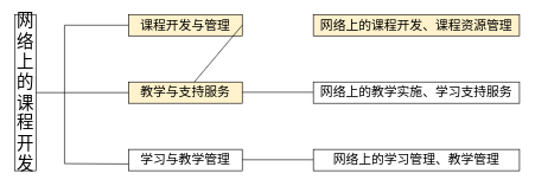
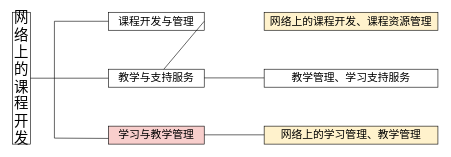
  <mxCell id="0" />
  <mxCell id="1" parent="0" />
  <mxCell id="2" value="&lt;font style=&quot;font-size: 24px&quot;&gt;网络上的课程开发&lt;/font&gt;" parent="1" style="rounded=0;whiteSpace=wrap;html=1;direction=south;" vertex="1"><mxGeometry width="30" as="geometry" x="20" y="20" height="220" /></mxCell>
- <mxCell id="3" value="&lt;font style=&quot;font-size: 18px&quot;&gt;课程开发与管理&lt;/font&gt;" parent="1" style="rounded=0;whiteSpace=wrap;html=1;fillColor=#fff2cc;" vertex="1"><mxGeometry width="160" as="geometry" x="180" y="20" height="30" /></mxCell>
- <mxCell id="4" value="&lt;font style=&quot;font-size: 18px&quot;&gt;教学与支持服务&lt;/font&gt;" parent="1" style="rounded=0;whiteSpace=wrap;html=1;fillColor=#fff2cc;" vertex="1"><mxGeometry width="160" as="geometry" x="180" y="115" height="30" /></mxCell>
- <mxCell id="5" value="&lt;font style=&quot;font-size: 18px&quot;&gt;学习与教学管理&lt;/font&gt;" parent="1" style="rounded=0;whiteSpace=wrap;html=1;" vertex="1"><mxGeometry width="160" as="geometry" x="180" y="210" height="30" /></mxCell>
+ <mxCell id="3" value="&lt;font style=&quot;font-size: 18px&quot;&gt;课程开发与管理&lt;/font&gt;" parent="1" style="rounded=0;whiteSpace=wrap;html=1;" vertex="1"><mxGeometry width="160" as="geometry" x="180" y="20" height="30" /></mxCell>
+ <mxCell id="4" value="&lt;font style=&quot;font-size: 18px&quot;&gt;教学与支持服务&lt;/font&gt;" parent="1" style="rounded=0;whiteSpace=wrap;html=1;" vertex="1"><mxGeometry width="160" as="geometry" x="180" y="115" height="30" /></mxCell>
+ <mxCell id="5" value="&lt;font style=&quot;font-size: 18px&quot;&gt;学习与教学管理&lt;/font&gt;" parent="1" style="rounded=0;whiteSpace=wrap;html=1;fillColor=#f8cecc;" vertex="1"><mxGeometry width="160" as="geometry" x="180" y="210" height="30" /></mxCell>
  <mxCell id="6" value="&lt;font style=&quot;font-size: 18px&quot;&gt;网络上的课程开发、课程资源管理&lt;/font&gt;" parent="1" style="rounded=0;whiteSpace=wrap;html=1;fillColor=#fff2cc;" vertex="1"><mxGeometry width="290" as="geometry" x="440" y="20" height="30" /></mxCell>
- <mxCell id="7" value="&lt;font style=&quot;font-size: 18px&quot;&gt;网络上的教学实施、学习支持服务&lt;/font&gt;" parent="1" style="rounded=0;whiteSpace=wrap;html=1;" vertex="1"><mxGeometry width="290" as="geometry" x="440" y="115" height="30" /></mxCell>
- <mxCell id="8" value="&lt;font style=&quot;font-size: 18px&quot;&gt;网络上的学习管理、教学管理&lt;/font&gt;" parent="1" style="rounded=0;whiteSpace=wrap;html=1;" vertex="1"><mxGeometry width="290" as="geometry" x="440" y="210" height="30" /></mxCell>
+ <mxCell id="7" value="&lt;font style=&quot;font-size: 18px&quot;&gt;教学管理、学习支持服务&lt;/font&gt;" parent="1" style="rounded=0;whiteSpace=wrap;html=1;" vertex="1"><mxGeometry width="290" as="geometry" x="440" y="115" height="30" /></mxCell>
+ <mxCell id="8" value="&lt;font style=&quot;font-size: 18px&quot;&gt;网络上的学习管理、教学管理&lt;/font&gt;" parent="1" style="rounded=0;whiteSpace=wrap;html=1;fillColor=#fff2cc;" vertex="1"><mxGeometry width="290" as="geometry" x="440" y="210" height="30" /></mxCell>
  <mxCell id="9" value="" parent="1" style="endArrow=none;html=1;entryX=0;entryY=0.5;entryDx=0;entryDy=0;" edge="1" target="3"><mxGeometry width="50" as="geometry" height="50" relative="1"><mxPoint as="sourcePoint" x="90" y="35" /><mxPoint as="targetPoint" x="180" y="40" /></mxGeometry></mxCell>
  <mxCell id="10" value="" parent="1" style="endArrow=none;html=1;" edge="1"><mxGeometry width="50" as="geometry" height="50" relative="1"><mxPoint as="sourcePoint" x="90" y="230" /><mxPoint as="targetPoint" x="90" y="35" /></mxGeometry></mxCell>
  <mxCell id="11" value="" parent="1" style="endArrow=none;html=1;" edge="1"><mxGeometry width="50" as="geometry" height="50" relative="1"><mxPoint as="sourcePoint" x="90" y="230" /><mxPoint as="targetPoint" x="180" y="230.5" /></mxGeometry></mxCell>
  <mxCell id="12" value="" parent="1" style="endArrow=none;html=1;exitX=0.5;exitY=0;exitDx=0;exitDy=0;" edge="1" source="2"><mxGeometry width="50" as="geometry" height="50" relative="1"><mxPoint as="sourcePoint" x="20" y="310" /><mxPoint as="targetPoint" x="90" y="130" /></mxGeometry></mxCell>
  <mxCell id="13" value="" parent="1" style="endArrow=none;html=1;entryX=0;entryY=0.5;entryDx=0;entryDy=0;" edge="1" target="4"><mxGeometry width="50" as="geometry" height="50" relative="1"><mxPoint as="sourcePoint" x="90" y="130" /><mxPoint as="targetPoint" x="70" y="260" /></mxGeometry></mxCell>
  <mxCell id="14" value="" parent="1" style="endArrow=none;html=1;exitX=1;exitY=0.5;exitDx=0;exitDy=0;" edge="1" target="4" source="3"><mxGeometry width="50" as="geometry" height="50" relative="1"><mxPoint as="sourcePoint" x="20" y="310" /><mxPoint as="targetPoint" x="70" y="260" /></mxGeometry></mxCell>
  <mxCell id="15" value="" parent="1" style="endArrow=none;html=1;entryX=0;entryY=0.5;entryDx=0;entryDy=0;exitX=1;exitY=0.5;exitDx=0;exitDy=0;" edge="1"><mxGeometry width="50" as="geometry" height="50" relative="1"><mxPoint as="sourcePoint" x="340" y="129.5" /><mxPoint as="targetPoint" x="440" y="129.5" /></mxGeometry></mxCell>
  <mxCell id="16" value="" parent="1" style="endArrow=none;html=1;entryX=0;entryY=0.5;entryDx=0;entryDy=0;exitX=1;exitY=0.5;exitDx=0;exitDy=0;" edge="1"><mxGeometry width="50" as="geometry" height="50" relative="1"><mxPoint as="sourcePoint" x="340" y="224.5" /><mxPoint as="targetPoint" x="440" y="224.5" /></mxGeometry></mxCell>
